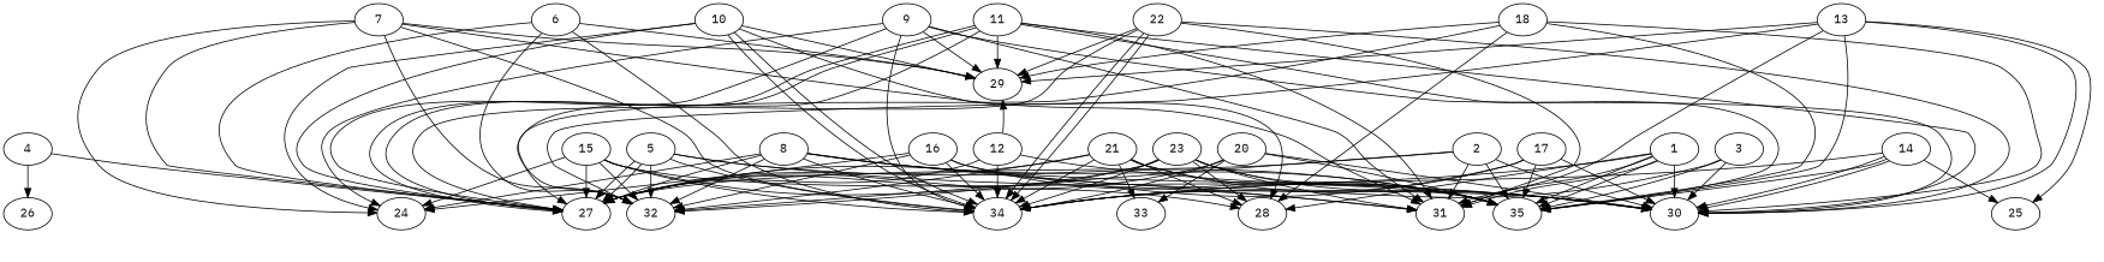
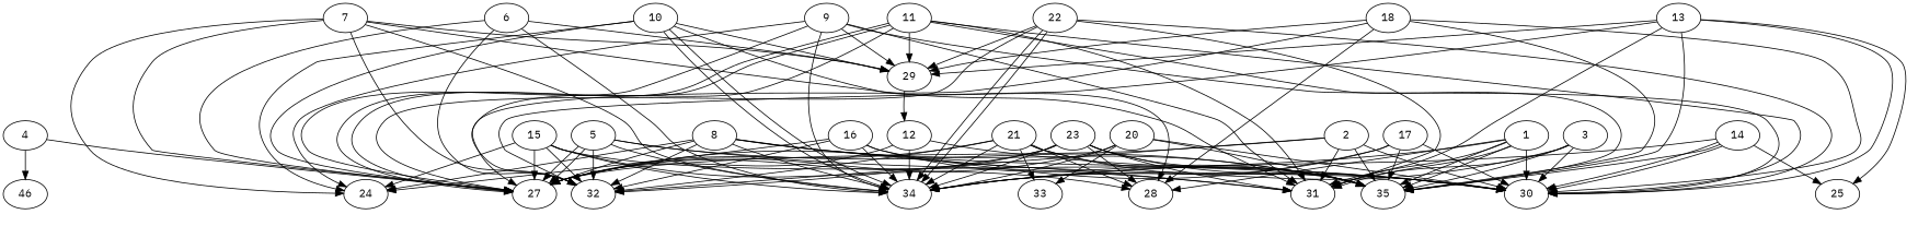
  digraph {
    fontname="IBM Plex Mono"
    node [alpha=0.01 fontname="IBM Plex Mono"]
    edge [fontname="IBM Plex Mono"]
    1 [alpha=0.07 expect_size=39688192]
    28 [alpha=0.19 expect_size=16871424]
    30 [expect_size=27204608]
    31 [alpha=0.15 expect_size=25202688]
    34 [alpha=0.18 expect_size=38830080]
    35 [alpha=0.09 expect_size=33971200]
    2 [alpha=0.09 expect_size=48956416]
    27 [alpha=0.14 expect_size=12236800]
    32 [alpha=0.04 expect_size=44826624]
    3 [alpha=0.05 expect_size=47090688]
    4 [expect_size=31341568]
-   26 [alpha=0.20 expect_size=28866560]
+   26 [alpha=0.20 expect_size=28866560 label=46]
    5 [alpha=0.04 expect_size=19342336]
    6 [alpha=0.12 expect_size=44934144]
    29 [alpha=0.14 expect_size=16387072]
    7 [alpha=0.08 expect_size=40939520]
    24 [alpha=0.18 expect_size=52213760]
    8 [alpha=0.15 expect_size=30668800]
    9 [alpha=0.10 expect_size=28297216]
    10 [alpha=0.18 expect_size=33034240]
    11 [alpha=0.11 expect_size=22531072]
    12 [alpha=0.11 expect_size=40133632]
    13 [expect_size=13816832]
    25 [alpha=0.00 expect_size=52216832]
    14 [alpha=0.00 expect_size=26182656]
    15 [alpha=0.10 expect_size=28429312]
    16 [alpha=0.13 expect_size=39010304]
    17 [alpha=0.02 expect_size=20499456]
    18 [alpha=0.20 expect_size=38648832]
    20 [alpha=0.19 expect_size=48544768]
    33 [alpha=0.17 expect_size=35420160]
    21 [alpha=0.08 expect_size=44062720]
    22 [alpha=0.16 expect_size=21683200]
    23 [expect_size=48717824]
    1 -> 28
    1 -> 30
    1 -> 31
    1 -> 31
    1 -> 34
    1 -> 35
    1 -> 35
    2 -> 30
    2 -> 31
    2 -> 35
    2 -> 27
    2 -> 32
    3 -> 30
+   3 -> 31
    3 -> 34
    3 -> 35
    4 -> 27
    4 -> 26
    5 -> 31
    5 -> 34
    5 -> 35
    5 -> 27
    5 -> 27
    5 -> 32
    6 -> 34
    6 -> 27
    6 -> 32
    6 -> 29
    7 -> 31
    7 -> 34
    7 -> 27
    7 -> 32
    7 -> 29
    7 -> 24
    8 -> 30
    8 -> 31
    8 -> 34
    8 -> 35
    8 -> 27
    8 -> 32
    8 -> 24
    9 -> 30
    9 -> 31
    9 -> 34
    9 -> 27
    9 -> 29
    9 -> 24
    10 -> 28
    10 -> 34
    10 -> 34
    10 -> 27
    10 -> 29
    10 -> 24
    11 -> 30
    11 -> 31
    11 -> 35
    11 -> 27
    11 -> 27
    11 -> 32
    11 -> 29
    12 -> 30
    12 -> 34
    12 -> 27
-   12 -> 29
+   29 -> 12
    13 -> 30
    13 -> 31
    13 -> 35
    13 -> 32
    13 -> 29
    13 -> 25
    14 -> 30
    14 -> 30
    14 -> 34
    14 -> 35
    14 -> 25
    15 -> 28
    15 -> 34
    15 -> 35
    15 -> 27
    15 -> 32
    15 -> 24
    16 -> 30
    16 -> 34
    16 -> 35
    16 -> 32
    16 -> 24
    17 -> 30
    17 -> 34
    17 -> 35
    17 -> 27
    18 -> 28
    18 -> 30
    18 -> 35
    18 -> 27
    18 -> 29
    20 -> 30
    20 -> 34
    20 -> 35
    20 -> 27
    20 -> 33
    21 -> 28
    21 -> 30
    21 -> 34
    21 -> 35
    21 -> 27
    21 -> 32
    21 -> 33
    22 -> 30
    22 -> 31
    22 -> 34
    22 -> 34
    22 -> 27
    22 -> 29
    23 -> 28
    23 -> 30
    23 -> 31
    23 -> 34
    23 -> 35
    23 -> 27
    23 -> 32
  }
